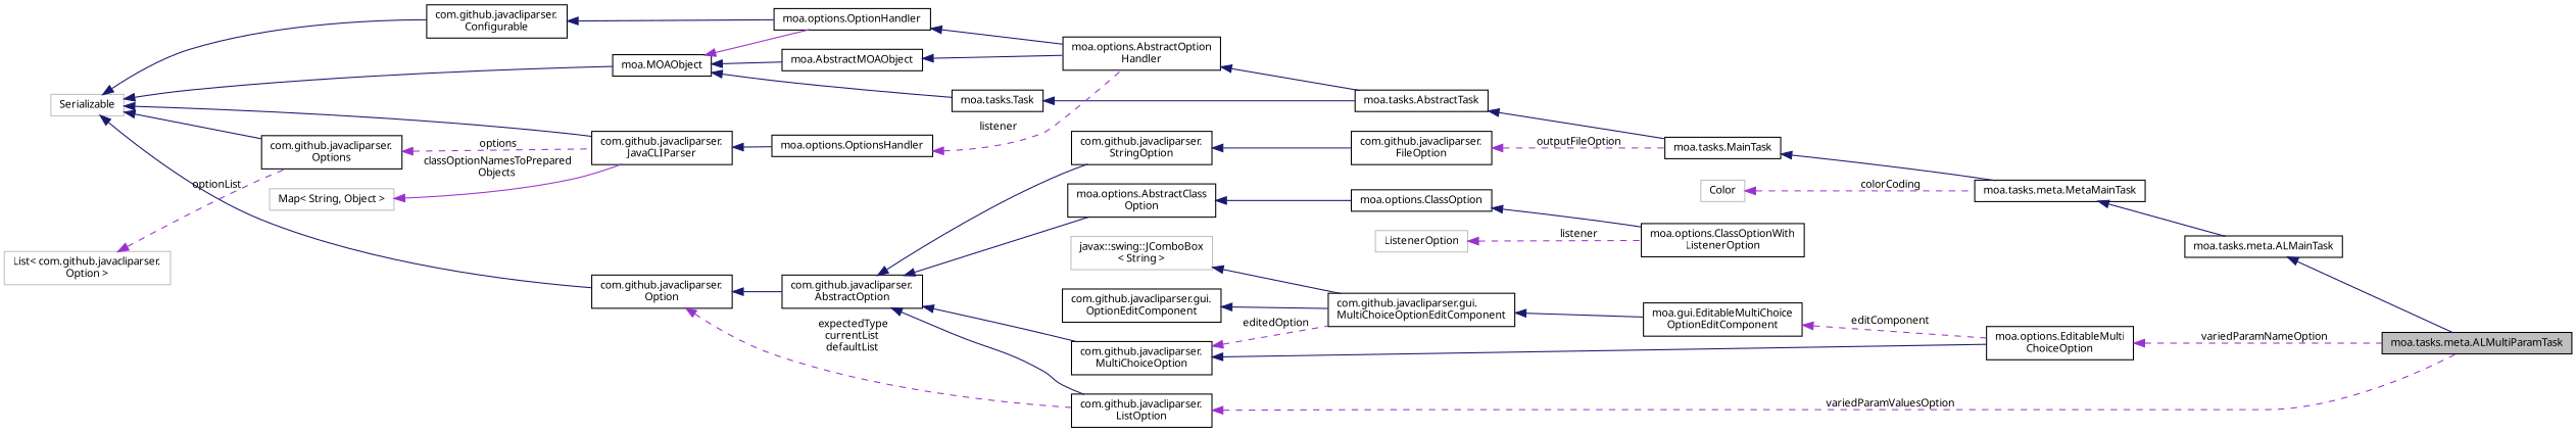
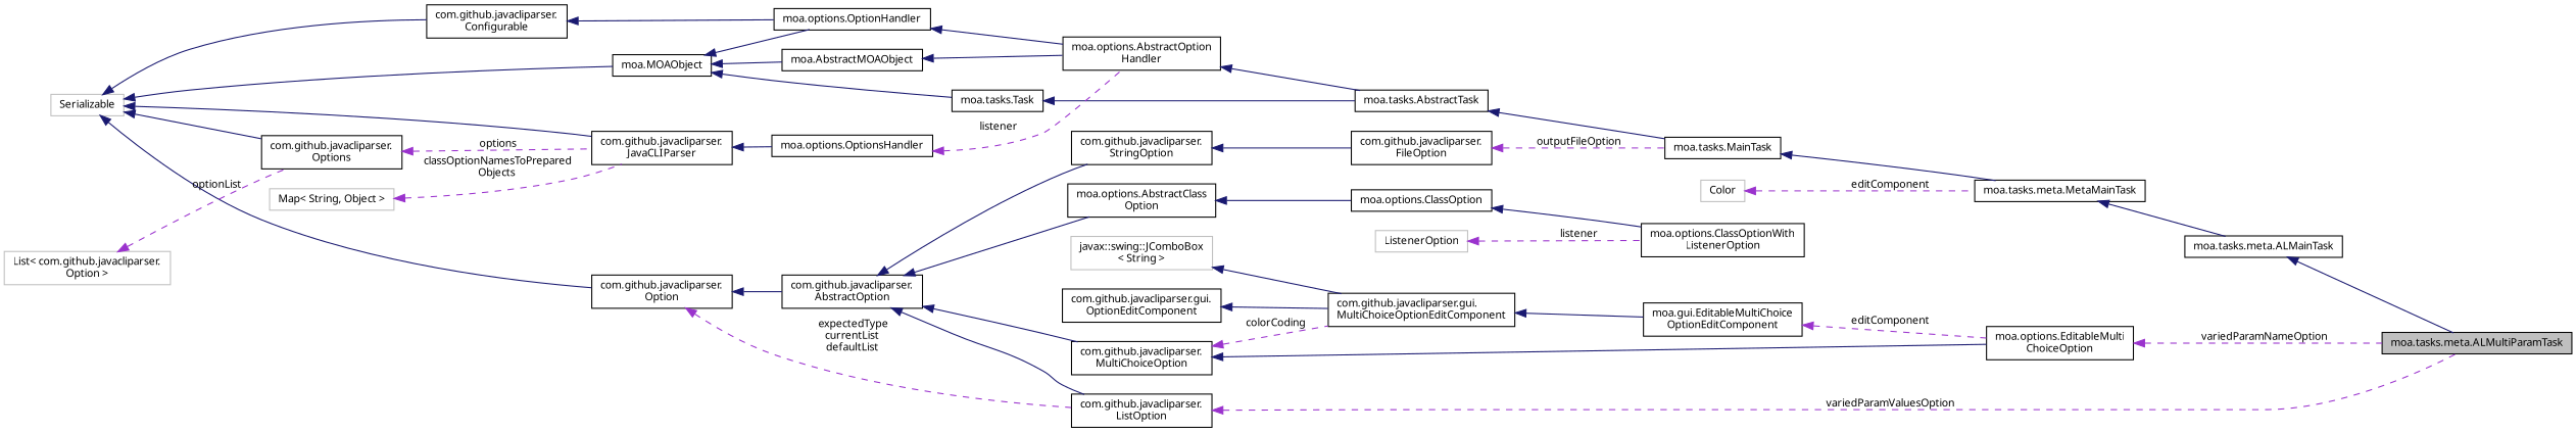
  digraph {
    fontname="Noto Sans"
    rankdir=LR
    node [color=black fillcolor=white fontname="Noto Sans" fontsize=10 shape=record style=filled]
    edge [color=midnightblue dir=back fontname="Noto Sans" fontsize=10 labelfontname=Helvetica labelfontsize=10 style=solid]
    n1 [fillcolor=grey75 fontcolor=black height=0.2 label="moa.tasks.meta.ALMultiParamTask" width=0.4]
    n2 [height=0.2 label="moa.tasks.meta.ALMainTask" width=0.4]
    n3 [height=0.2 label="moa.tasks.meta.MetaMainTask" width=0.4]
    n4 [height=0.2 label="moa.tasks.MainTask" width=0.4]
    n5 [height=0.2 label="moa.tasks.AbstractTask" width=0.4]
    n6 [height=0.2 label="moa.options.AbstractOption\lHandler" width=0.4]
    n7 [height=0.2 label="moa.AbstractMOAObject" width=0.4]
    n8 [height=0.2 label="moa.MOAObject" width=0.4]
    n9 [height=0.2 label="moa.options.OptionHandler" width=0.4]
    n10 [height=0.2 label="moa.tasks.Task" width=0.4]
    n11 [color=grey75 height=0.2 label=Serializable width=0.4]
    n12 [height=0.2 label="com.github.javacliparser.\lConfigurable" width=0.4]
    n13 [height=0.2 label="com.github.javacliparser.\lJavaCLIParser" width=0.4]
    n14 [height=0.2 label="com.github.javacliparser.\lOptions" width=0.4]
    n15 [height=0.2 label="com.github.javacliparser.\lOption" width=0.4]
    n16 [height=0.2 label="moa.options.OptionsHandler" width=0.4]
    n17 [height=0.2 label="com.github.javacliparser.\lAbstractOption" width=0.4]
    n18 [height=0.2 label="com.github.javacliparser.\lListOption" width=0.4]
    n19 [color=grey75 height=0.2 label="List\< com.github.javacliparser.\lOption \>" width=0.4]
    n20 [color=grey75 height=0.2 label="Map\< String, Object \>" width=0.4]
    n21 [height=0.2 label="com.github.javacliparser.\lFileOption" width=0.4]
    n22 [height=0.2 label="com.github.javacliparser.\lStringOption" width=0.4]
    n23 [height=0.2 label="moa.options.AbstractClass\lOption" width=0.4]
    n24 [height=0.2 label="com.github.javacliparser.\lMultiChoiceOption" width=0.4]
    n25 [height=0.2 label="moa.options.ClassOption" width=0.4]
    n26 [height=0.2 label="moa.options.EditableMulti\lChoiceOption" width=0.4]
    n27 [height=0.2 label="com.github.javacliparser.gui.\lMultiChoiceOptionEditComponent" width=0.4]
    n28 [color=grey75 height=0.2 label=Color width=0.4]
    n29 [height=0.2 label="moa.options.ClassOptionWith\lListenerOption" width=0.4]
    n30 [color=grey75 height=0.2 label=ListenerOption width=0.4]
    n31 [height=0.2 label="moa.gui.EditableMultiChoice\lOptionEditComponent" width=0.4]
    n32 [color=grey75 height=0.2 label="javax::swing::JComboBox\l\< String \>" width=0.4]
    n33 [height=0.2 label="com.github.javacliparser.gui.\lOptionEditComponent" width=0.4]
    n2 -> n1
    n3 -> n2
    n4 -> n3
    n5 -> n4
    n6 -> n5
    n7 -> n6
    n8 -> n7
-   n8 -> n9 [color=darkorchid3]
+   n8 -> n9
    n8 -> n10
    n9 -> n6
    n10 -> n5
    n11 -> n8
    n11 -> n12
    n11 -> n13
    n11 -> n14
    n11 -> n15
    n12 -> n9
    n13 -> n16
    n14 -> n13 [color=darkorchid3 label=" options" style=dashed]
    n15 -> n17
    n15 -> n18 [color=darkorchid3 label=" expectedType\ncurrentList\ndefaultList" style=dashed]
    n16 -> n6 [color=darkorchid3 label=" listener" style=dashed]
    n17 -> n18
    n17 -> n22
    n17 -> n23
    n17 -> n24
    n18 -> n1 [color=darkorchid3 label=" variedParamValuesOption" style=dashed]
    n19 -> n14 [color=darkorchid3 label=" optionList" style=dashed]
-   n20 -> n13 [color=darkorchid3 label=" classOptionNamesToPrepared\lObjects"]
+   n20 -> n13 [color=darkorchid3 label=" classOptionNamesToPrepared\lObjects" style=dashed]
    n21 -> n4 [color=darkorchid3 label=" outputFileOption" style=dashed]
    n22 -> n21
    n23 -> n25
    n24 -> n26
-   n24 -> n27 [color=darkorchid3 label=" editedOption" style=dashed]
+   n24 -> n27 [color=darkorchid3 label=" colorCoding" style=dashed]
    n25 -> n29
    n26 -> n1 [color=darkorchid3 label=" variedParamNameOption" style=dashed]
    n27 -> n31
-   n28 -> n3 [color=darkorchid3 label=" colorCoding" style=dashed]
+   n28 -> n3 [color=darkorchid3 label=" editComponent" style=dashed]
    n30 -> n29 [color=darkorchid3 label=" listener" style=dashed]
    n31 -> n26 [color=darkorchid3 label=" editComponent" style=dashed]
    n32 -> n27
    n33 -> n27
  }
